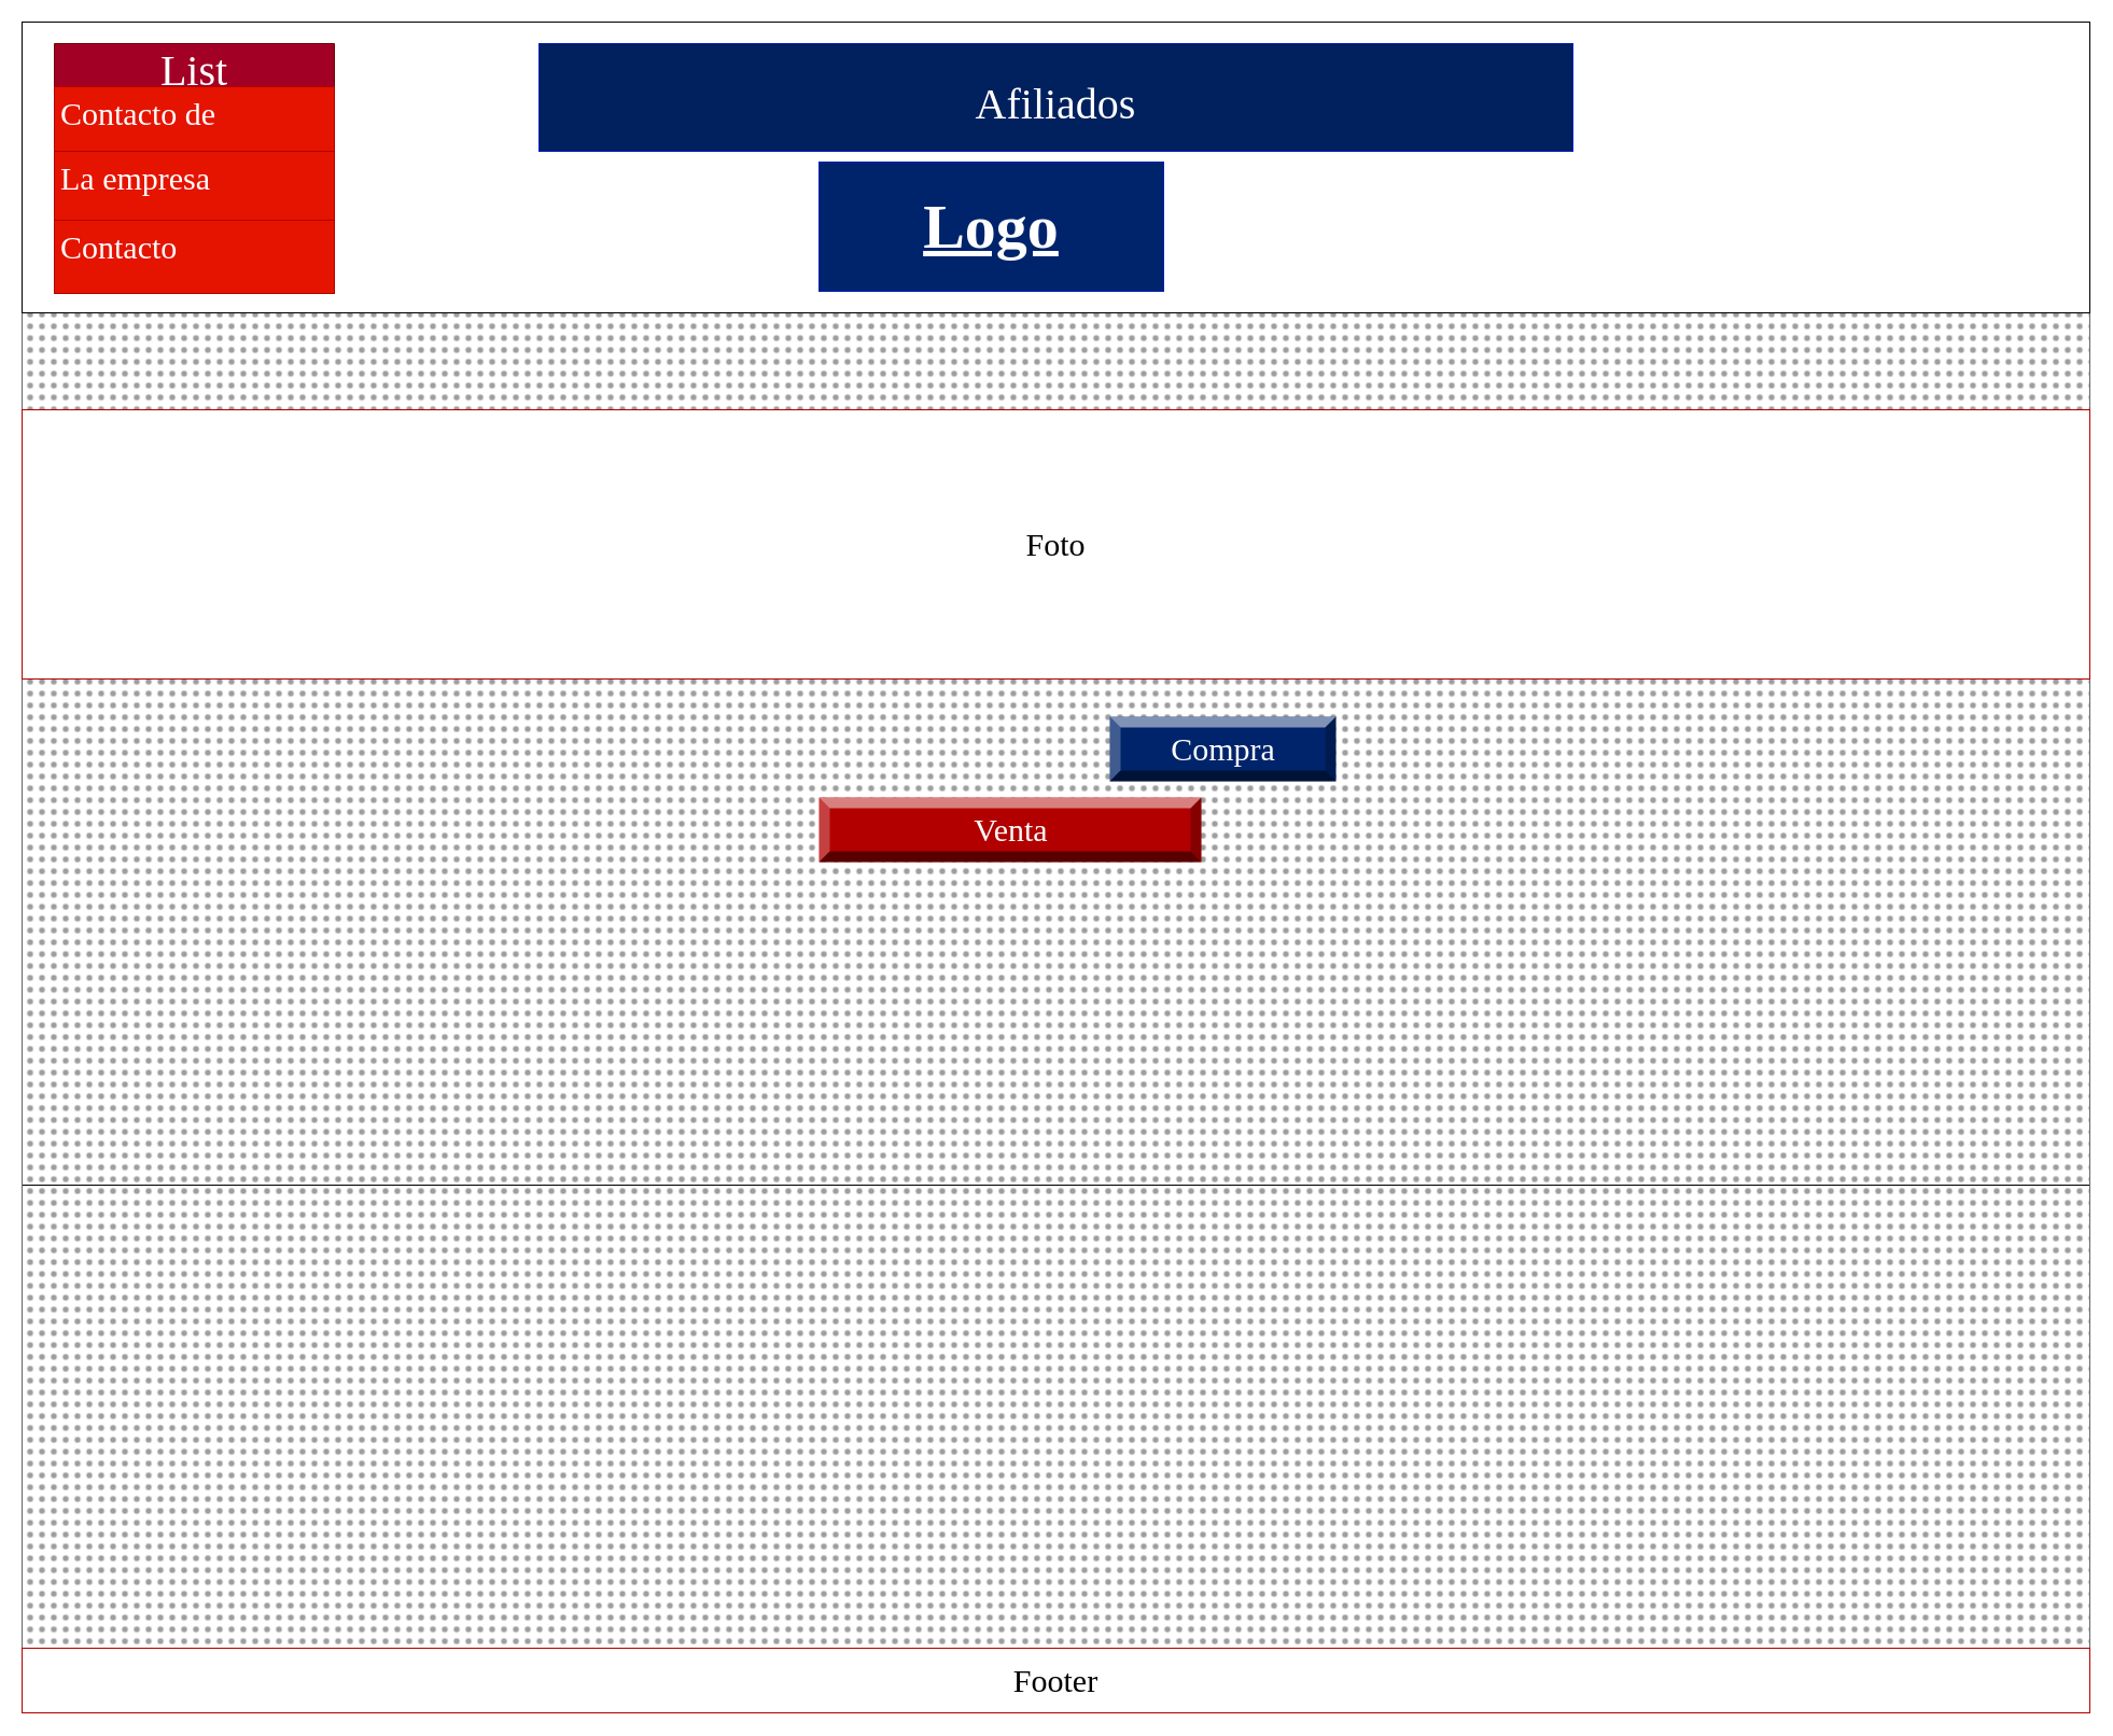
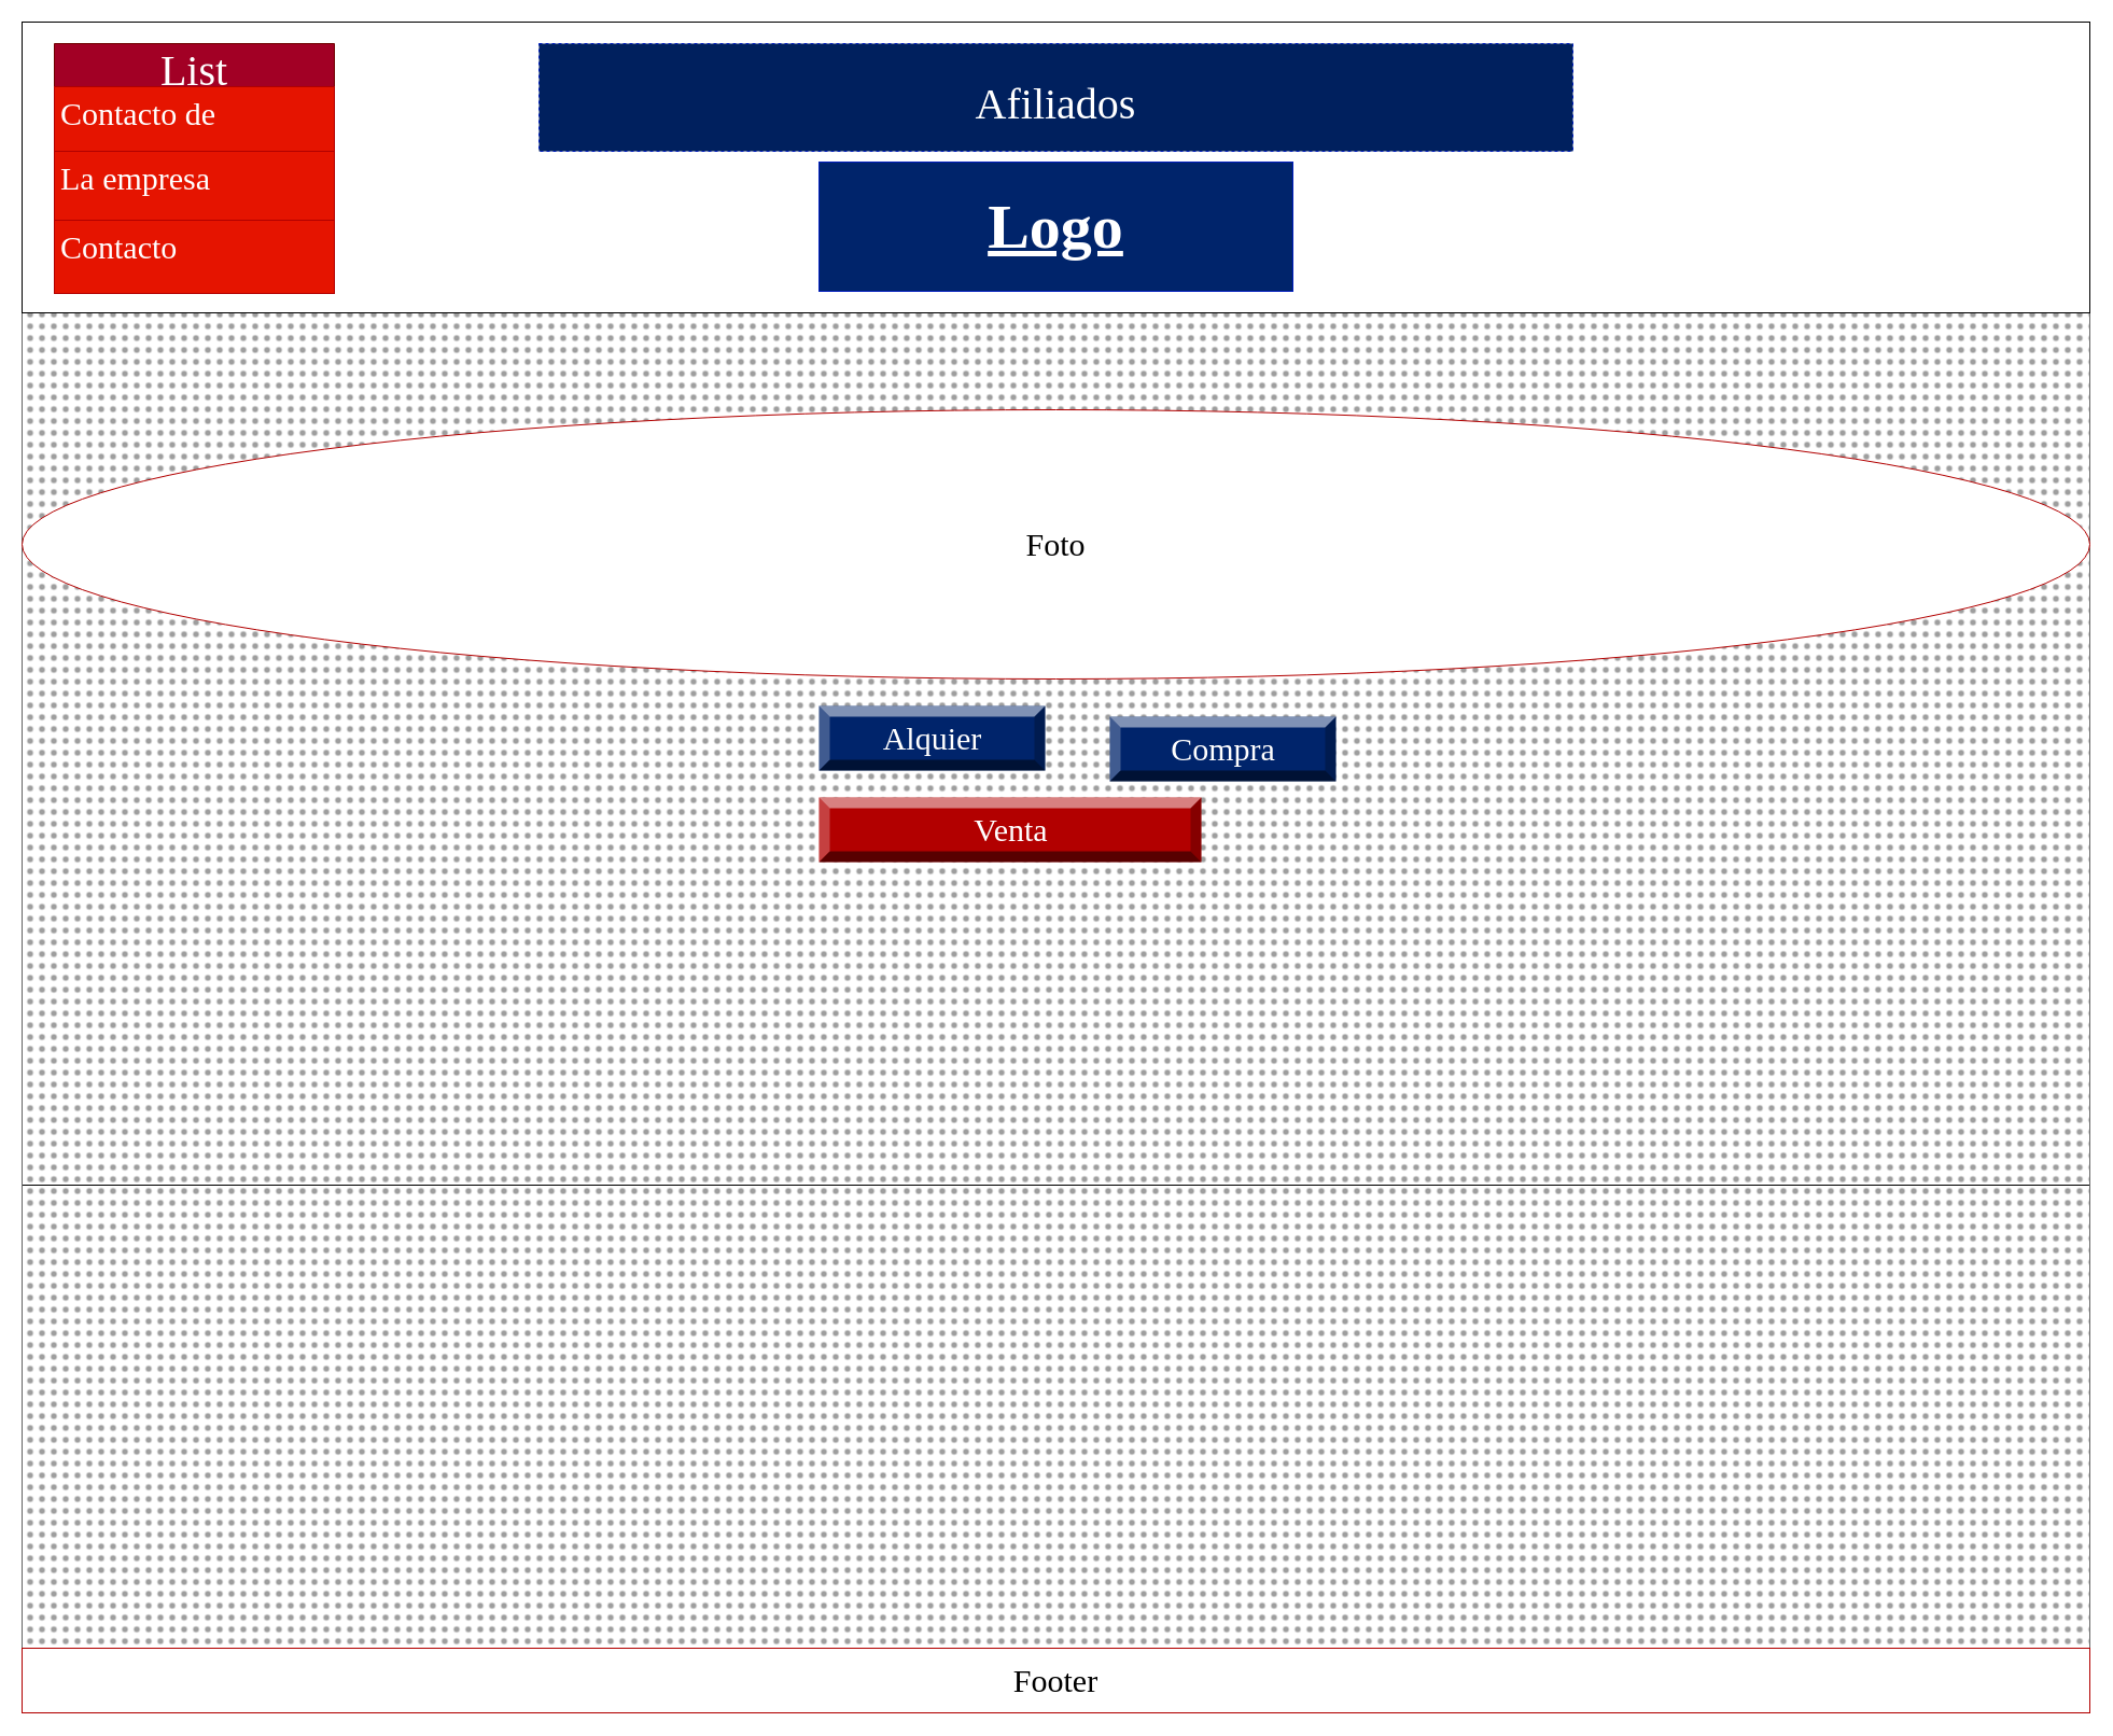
  <mxCell id="0" style=";html=1;" />
  <mxCell id="1" style=";html=1;" parent="0" />
  <mxCell id="2" value="" style="rounded=0;whiteSpace=wrap;html=1;shadow=0;glass=0;sketch=0;fillStyle=solid;strokeColor=default;fontFamily=Times New Roman;fontSize=30;fillColor=default;gradientColor=none;gradientDirection=north;" parent="1" vertex="1"><mxGeometry x="20" y="290" width="1920" height="810" as="geometry" /></mxCell>
  <mxCell id="3" value="" style="rounded=0;whiteSpace=wrap;html=1;fillColor=#9E9E9E;strokeColor=#666666;gradientColor=none;gradientDirection=north;glass=0;shadow=0;sketch=0;fillStyle=dots;" parent="1" vertex="1"><mxGeometry x="20" y="20" width="1920" height="1520" as="geometry" /></mxCell>
  <mxCell id="4" value="" style="rounded=0;whiteSpace=wrap;html=1;shadow=0;glass=0;sketch=0;fontFamily=Times New Roman;fontSize=30;gradientDirection=north;connectable=0;" parent="1" vertex="1"><mxGeometry x="20" y="20" width="1920" height="270" as="geometry" /></mxCell>
- <mxCell id="5" value="&lt;h1 style=&quot;font-size: 58px;&quot; align=&quot;justify&quot;&gt;&lt;u&gt;&lt;font face=&quot;Times New Roman&quot;&gt;Logo&lt;/font&gt;&lt;br&gt;&lt;/u&gt;&lt;/h1&gt;" style="rounded=0;whiteSpace=wrap;html=1;fillColor=#00246B;fontColor=#ffffff;strokeColor=#001DBC;gradientColor=none;" parent="1" vertex="1"><mxGeometry x="760" y="150" width="320" height="120" as="geometry" /></mxCell>
- <mxCell id="6" value="&lt;font style=&quot;font-size: 40px;&quot;&gt;Afiliados&lt;/font&gt;" style="rounded=0;whiteSpace=wrap;html=1;fontFamily=Times New Roman;fontSize=58;fillColor=#00205E;fontColor=#ffffff;strokeColor=#001DBC;gradientColor=none;" parent="1" vertex="1"><mxGeometry x="500" y="40" width="960" height="100" as="geometry" /></mxCell>
+ <mxCell id="5" value="&lt;h1 style=&quot;font-size: 58px;&quot; align=&quot;justify&quot;&gt;&lt;u&gt;&lt;font face=&quot;Times New Roman&quot;&gt;Logo&lt;/font&gt;&lt;br&gt;&lt;/u&gt;&lt;/h1&gt;" style="rounded=0;whiteSpace=wrap;html=1;fillColor=#00246B;fontColor=#ffffff;strokeColor=#001DBC;gradientColor=none;" parent="1" vertex="1"><mxGeometry x="760" y="150" width="440" height="120" as="geometry" /></mxCell>
+ <mxCell id="6" value="&lt;font style=&quot;font-size: 40px;&quot;&gt;Afiliados&lt;/font&gt;" style="rounded=0;whiteSpace=wrap;html=1;fontFamily=Times New Roman;fontSize=58;fillColor=#00205E;fontColor=#ffffff;strokeColor=#001DBC;gradientColor=none;dashed=1;" parent="1" vertex="1"><mxGeometry x="500" y="40" width="960" height="100" as="geometry" /></mxCell>
  <mxCell id="7" value="List" style="swimlane;fontStyle=0;childLayout=stackLayout;horizontal=1;startSize=40;fillColor=#a20025;horizontalStack=0;resizeParent=1;resizeParentMax=0;resizeLast=0;collapsible=1;marginBottom=0;fontFamily=Times New Roman;fontSize=40;strokeColor=#6F0000;fontColor=#ffffff;" parent="1" vertex="1"><mxGeometry x="50" y="40" width="260" height="232" as="geometry" /></mxCell>
  <mxCell id="8" value="Contacto de" style="text;strokeColor=#B20000;fillColor=#e51400;align=left;verticalAlign=top;spacingLeft=4;spacingRight=4;overflow=hidden;rotatable=0;points=[[0,0.5],[1,0.5]];portConstraint=eastwest;fontFamily=Times New Roman;fontSize=30;fontColor=#ffffff;" parent="7" vertex="1"><mxGeometry y="40" width="260" height="60" as="geometry" /></mxCell>
  <mxCell id="9" value="La empresa" style="text;strokeColor=#B20000;fillColor=#e51400;align=left;verticalAlign=top;spacingLeft=4;spacingRight=4;overflow=hidden;rotatable=0;points=[[0,0.5],[1,0.5]];portConstraint=eastwest;fontFamily=Times New Roman;fontSize=30;fontColor=#ffffff;gradientColor=none;shadow=0;" parent="7" vertex="1"><mxGeometry y="100" width="260" height="64" as="geometry" /></mxCell>
  <mxCell id="10" value="Contacto" style="text;strokeColor=#B20000;fillColor=#e51400;align=left;verticalAlign=top;spacingLeft=4;spacingRight=4;overflow=hidden;rotatable=0;points=[[0,0.5],[1,0.5]];portConstraint=eastwest;fontFamily=Times New Roman;fontSize=30;fontColor=#ffffff;gradientColor=none;" parent="7" vertex="1"><mxGeometry y="164" width="260" height="68" as="geometry" /></mxCell>
+ <mxCell id="11" value="Alquier" style="labelPosition=center;verticalLabelPosition=middle;align=center;html=1;shape=mxgraph.basic.shaded_button;dx=10;fillColor=#00246B;strokeColor=#6F0000;rounded=0;shadow=0;glass=0;sketch=0;fillStyle=solid;fontFamily=Times New Roman;fontSize=30;fontColor=#ffffff;" parent="1" vertex="1"><mxGeometry x="760" y="655" width="210" height="60" as="geometry" /></mxCell>
  <mxCell id="12" value="Compra" style="labelPosition=center;verticalLabelPosition=middle;align=center;html=1;shape=mxgraph.basic.shaded_button;dx=10;fillColor=#00246B;strokeColor=#6F0000;rounded=0;shadow=0;glass=0;sketch=0;fillStyle=solid;fontFamily=Times New Roman;fontSize=30;fontColor=#ffffff;" parent="1" vertex="1"><mxGeometry x="1030" y="665" width="210" height="60" as="geometry" /></mxCell>
  <mxCell id="13" value="Venta" style="labelPosition=center;verticalLabelPosition=middle;align=center;html=1;shape=mxgraph.basic.shaded_button;dx=10;fillColor=#B20000;strokeColor=#6F0000;rounded=0;shadow=0;glass=0;sketch=0;fillStyle=solid;fontFamily=Times New Roman;fontSize=30;fontColor=#ffffff;" parent="1" vertex="1"><mxGeometry x="760" y="740" width="355" height="60" as="geometry" /></mxCell>
- <mxCell id="14" value="Foto" style="rounded=0;whiteSpace=wrap;html=1;shadow=0;glass=0;sketch=0;fillStyle=auto;strokeColor=#B20000;fontFamily=Times New Roman;fontSize=30;fillColor=default;gradientColor=none;gradientDirection=south;" parent="1" vertex="1"><mxGeometry x="20" y="380" width="1920" height="250" as="geometry" /></mxCell>
+ <mxCell id="14" value="Foto" style="ellipse;whiteSpace=wrap;html=1;shadow=0;glass=0;sketch=0;fillStyle=auto;strokeColor=#B20000;fontFamily=Times New Roman;fontSize=30;fillColor=default;gradientColor=none;gradientDirection=south;" parent="1" vertex="1"><mxGeometry x="20" y="380" width="1920" height="250" as="geometry" /></mxCell>
  <mxCell id="15" value="&lt;div&gt;Footer&lt;/div&gt;" style="rounded=0;whiteSpace=wrap;html=1;shadow=0;glass=0;sketch=0;fillStyle=auto;strokeColor=#B20000;fontFamily=Times New Roman;fontSize=30;fillColor=default;gradientColor=none;gradientDirection=south;" parent="1" vertex="1"><mxGeometry x="20" y="1530" width="1920" height="60" as="geometry" /></mxCell>
